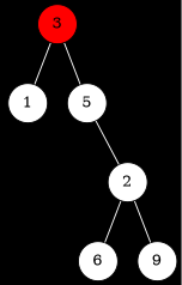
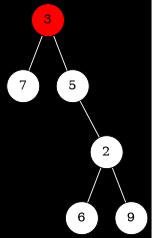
  graph {
    bgcolor=black
    node [fillcolor=white shape=circle style=filled]
    edge [color=white]
    3 [fillcolor=red]
-   1
+   1 [label=7]
    5
    NULL [style=invis fillcolor="" shape=""]
    n5 [label=2]
    6
    9
    3 -- 1
    3 -- 5
    5 -- NULL [style=invis color=""]
    5 -- n5
    n5 -- 6
    n5 -- 9
  }
